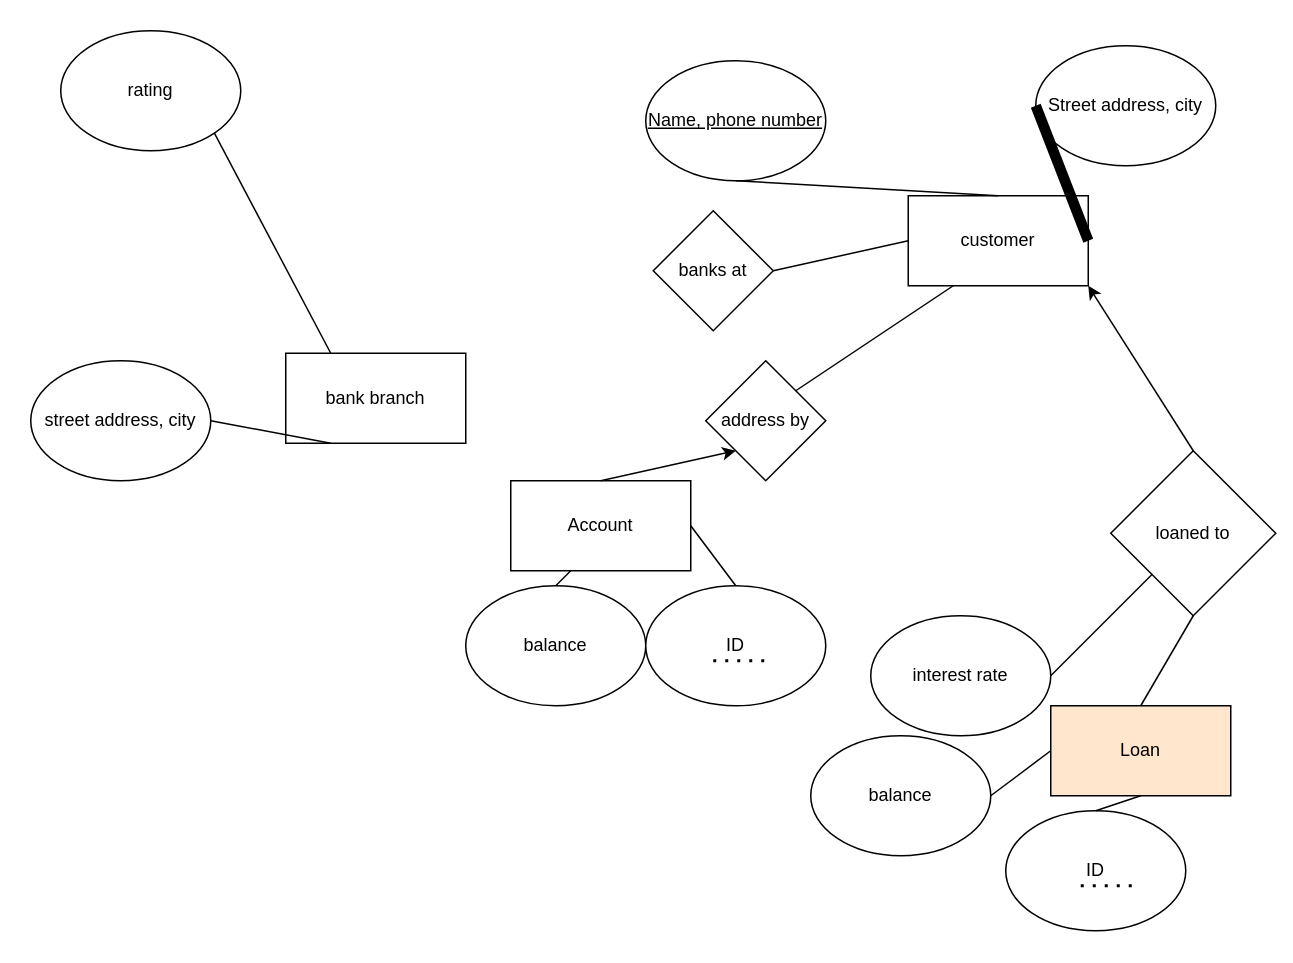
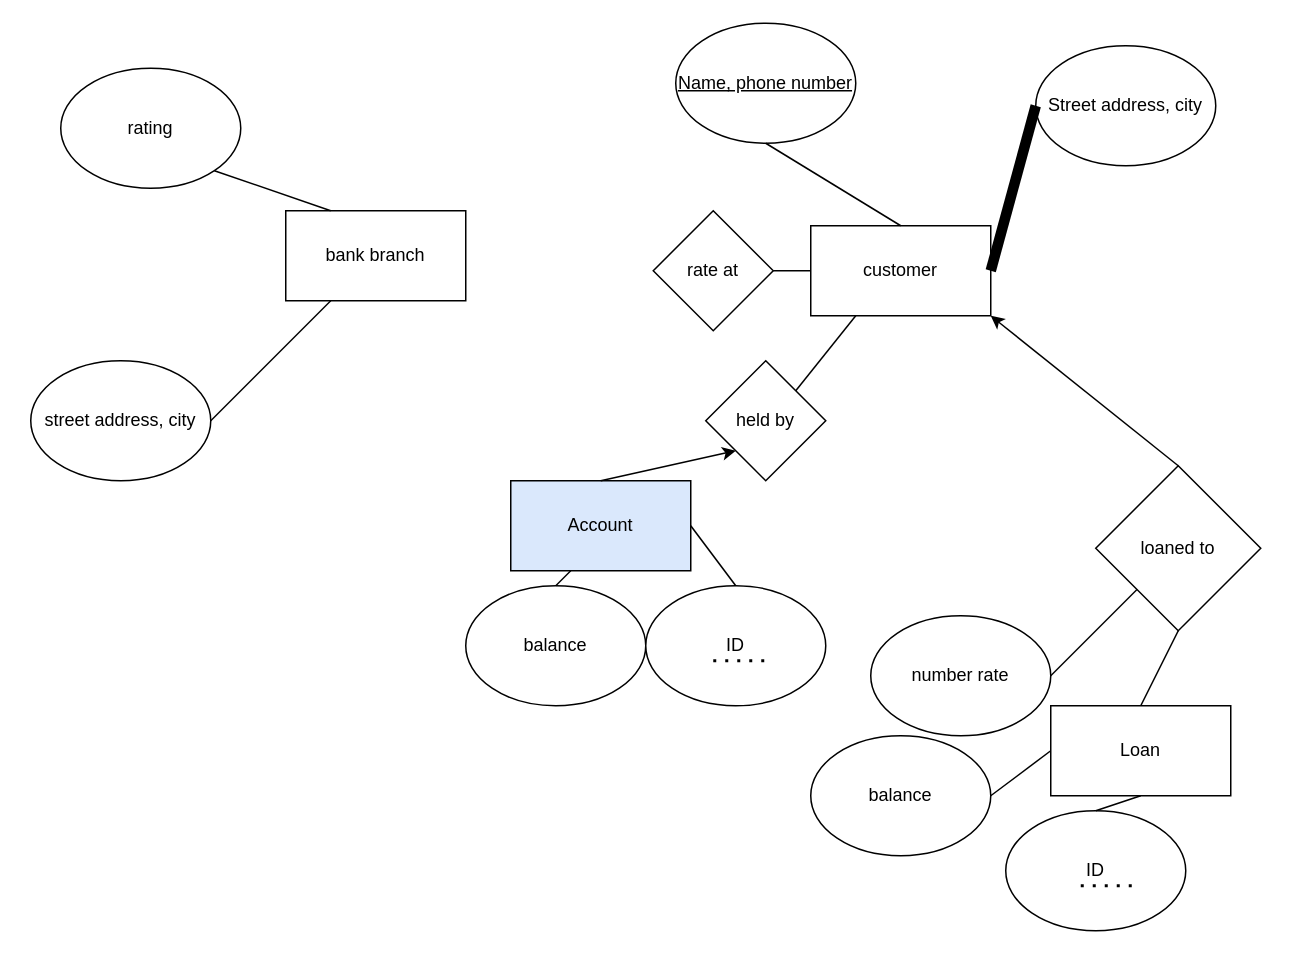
  <mxCell id="0" />
  <mxCell id="1" parent="0" />
- <mxCell id="2" value="bank branch" style="rounded=0;whiteSpace=wrap;html=1;" vertex="1" parent="1"><mxGeometry x="190" y="235" width="120" height="60" as="geometry" /></mxCell>
+ <mxCell id="2" value="bank branch" style="rounded=0;whiteSpace=wrap;html=1;" vertex="1" parent="1"><mxGeometry x="190" y="140" width="120" height="60" as="geometry" /></mxCell>
  <mxCell id="3" value="street address, city" style="ellipse;whiteSpace=wrap;html=1;" vertex="1" parent="1"><mxGeometry x="20" y="240" width="120" height="80" as="geometry" /></mxCell>
- <mxCell id="4" value="rating" style="ellipse;whiteSpace=wrap;html=1;" vertex="1" parent="1"><mxGeometry x="40" y="20" width="120" height="80" as="geometry" /></mxCell>
- <mxCell id="5" value="banks at" style="rhombus;whiteSpace=wrap;html=1;" vertex="1" parent="1"><mxGeometry x="435" y="140" width="80" height="80" as="geometry" /></mxCell>
+ <mxCell id="4" value="rating" style="ellipse;whiteSpace=wrap;html=1;" vertex="1" parent="1"><mxGeometry x="40" y="45" width="120" height="80" as="geometry" /></mxCell>
+ <mxCell id="5" value="rate at" style="rhombus;whiteSpace=wrap;html=1;" vertex="1" parent="1"><mxGeometry x="435" y="140" width="80" height="80" as="geometry" /></mxCell>
  <mxCell id="6" value="" style="endArrow=none;html=1;rounded=0;exitX=1;exitY=1;exitDx=0;exitDy=0;entryX=0.25;entryY=0;entryDx=0;entryDy=0;" edge="1" parent="1" source="4" target="2"><mxGeometry width="50" height="50" relative="1" as="geometry"><mxPoint x="250" y="380" as="sourcePoint" /><mxPoint x="300" y="330" as="targetPoint" /></mxGeometry></mxCell>
  <mxCell id="7" value="" style="endArrow=none;html=1;rounded=0;exitX=1;exitY=0.5;exitDx=0;exitDy=0;entryX=0.25;entryY=1;entryDx=0;entryDy=0;" edge="1" parent="1" source="3" target="2"><mxGeometry width="50" height="50" relative="1" as="geometry"><mxPoint x="245" y="460" as="sourcePoint" /><mxPoint x="295" y="410" as="targetPoint" /></mxGeometry></mxCell>
- <mxCell id="8" value="customer" style="rounded=0;whiteSpace=wrap;html=1;" vertex="1" parent="1"><mxGeometry x="605" y="130" width="120" height="60" as="geometry" /></mxCell>
+ <mxCell id="8" value="customer" style="rounded=0;whiteSpace=wrap;html=1;" vertex="1" parent="1"><mxGeometry x="540" y="150" width="120" height="60" as="geometry" /></mxCell>
  <mxCell id="9" value="" style="endArrow=none;html=1;rounded=0;exitX=1;exitY=0.5;exitDx=0;exitDy=0;entryX=0;entryY=0.5;entryDx=0;entryDy=0;" edge="1" parent="1" source="5" target="8"><mxGeometry width="50" height="50" relative="1" as="geometry"><mxPoint x="410" y="330" as="sourcePoint" /><mxPoint x="460" y="280" as="targetPoint" /></mxGeometry></mxCell>
- <mxCell id="10" value="&lt;u&gt;Name, phone number&lt;/u&gt;" style="ellipse;whiteSpace=wrap;html=1;" vertex="1" parent="1"><mxGeometry x="430" y="40" width="120" height="80" as="geometry" /></mxCell>
+ <mxCell id="10" value="&lt;u&gt;Name, phone number&lt;/u&gt;" style="ellipse;whiteSpace=wrap;html=1;" vertex="1" parent="1"><mxGeometry x="450" y="15" width="120" height="80" as="geometry" /></mxCell>
  <mxCell id="11" value="" style="endArrow=none;html=1;rounded=0;entryX=0.5;entryY=1;entryDx=0;entryDy=0;exitX=0.5;exitY=0;exitDx=0;exitDy=0;" edge="1" parent="1" source="8" target="10"><mxGeometry width="50" height="50" relative="1" as="geometry"><mxPoint x="410" y="330" as="sourcePoint" /><mxPoint x="460" y="280" as="targetPoint" /></mxGeometry></mxCell>
  <mxCell id="12" value="Street address, city" style="ellipse;whiteSpace=wrap;html=1;" vertex="1" parent="1"><mxGeometry x="690" y="30" width="120" height="80" as="geometry" /></mxCell>
  <mxCell id="13" value="" style="endArrow=none;html=1;rounded=0;entryX=0;entryY=0.5;entryDx=0;entryDy=0;exitX=1;exitY=0.5;exitDx=0;exitDy=0;strokeColor=default;strokeWidth=7;" edge="1" parent="1" source="8" target="12"><mxGeometry width="50" height="50" relative="1" as="geometry"><mxPoint x="410" y="330" as="sourcePoint" /><mxPoint x="460" y="280" as="targetPoint" /></mxGeometry></mxCell>
- <mxCell id="14" value="Account" style="rounded=0;whiteSpace=wrap;html=1;" vertex="1" parent="1"><mxGeometry x="340" y="320" width="120" height="60" as="geometry" /></mxCell>
- <mxCell id="15" value="Loan" style="rounded=0;whiteSpace=wrap;html=1;fillColor=#ffe6cc;" vertex="1" parent="1"><mxGeometry x="700" y="470" width="120" height="60" as="geometry" /></mxCell>
+ <mxCell id="14" value="Account" style="rounded=0;whiteSpace=wrap;html=1;fillColor=#dae8fc;" vertex="1" parent="1"><mxGeometry x="340" y="320" width="120" height="60" as="geometry" /></mxCell>
+ <mxCell id="15" value="Loan" style="rounded=0;whiteSpace=wrap;html=1;" vertex="1" parent="1"><mxGeometry x="700" y="470" width="120" height="60" as="geometry" /></mxCell>
  <mxCell id="16" value="balance" style="ellipse;whiteSpace=wrap;html=1;" vertex="1" parent="1"><mxGeometry x="310" y="390" width="120" height="80" as="geometry" /></mxCell>
  <mxCell id="17" value="ID" style="ellipse;whiteSpace=wrap;html=1;" vertex="1" parent="1"><mxGeometry x="430" y="390" width="120" height="80" as="geometry" /></mxCell>
  <mxCell id="18" value="ID" style="ellipse;whiteSpace=wrap;html=1;" vertex="1" parent="1"><mxGeometry x="670" y="540" width="120" height="80" as="geometry" /></mxCell>
- <mxCell id="19" value="interest rate" style="ellipse;whiteSpace=wrap;html=1;" vertex="1" parent="1"><mxGeometry x="580" y="410" width="120" height="80" as="geometry" /></mxCell>
+ <mxCell id="19" value="number rate" style="ellipse;whiteSpace=wrap;html=1;" vertex="1" parent="1"><mxGeometry x="580" y="410" width="120" height="80" as="geometry" /></mxCell>
  <mxCell id="20" value="balance" style="ellipse;whiteSpace=wrap;html=1;" vertex="1" parent="1"><mxGeometry x="540" y="490" width="120" height="80" as="geometry" /></mxCell>
- <mxCell id="21" value="loaned to" style="rhombus;whiteSpace=wrap;html=1;" vertex="1" parent="1"><mxGeometry x="740" y="300" width="110" height="110" as="geometry" /></mxCell>
+ <mxCell id="21" value="loaned to" style="rhombus;whiteSpace=wrap;html=1;" vertex="1" parent="1"><mxGeometry x="730" y="310" width="110" height="110" as="geometry" /></mxCell>
  <mxCell id="22" value="" style="endArrow=none;html=1;rounded=0;strokeColor=default;strokeWidth=1;exitX=1;exitY=0.5;exitDx=0;exitDy=0;" edge="1" parent="1" source="19" target="21"><mxGeometry width="50" height="50" relative="1" as="geometry"><mxPoint x="870" y="390" as="sourcePoint" /><mxPoint x="920" y="340" as="targetPoint" /></mxGeometry></mxCell>
  <mxCell id="23" value="" style="endArrow=none;html=1;rounded=0;strokeColor=default;strokeWidth=1;exitX=1;exitY=0.5;exitDx=0;exitDy=0;" edge="1" parent="1" source="20"><mxGeometry width="50" height="50" relative="1" as="geometry"><mxPoint x="870" y="390" as="sourcePoint" /><mxPoint x="700" y="500" as="targetPoint" /></mxGeometry></mxCell>
  <mxCell id="24" value="" style="endArrow=none;html=1;rounded=0;strokeColor=default;strokeWidth=1;exitX=0.5;exitY=0;exitDx=0;exitDy=0;entryX=0.5;entryY=1;entryDx=0;entryDy=0;" edge="1" parent="1" source="18" target="15"><mxGeometry width="50" height="50" relative="1" as="geometry"><mxPoint x="870" y="390" as="sourcePoint" /><mxPoint x="920" y="340" as="targetPoint" /></mxGeometry></mxCell>
  <mxCell id="25" value="" style="endArrow=none;html=1;rounded=0;strokeColor=default;strokeWidth=1;exitX=0.5;exitY=0;exitDx=0;exitDy=0;entryX=0.5;entryY=1;entryDx=0;entryDy=0;" edge="1" parent="1" source="15" target="21"><mxGeometry width="50" height="50" relative="1" as="geometry"><mxPoint x="870" y="390" as="sourcePoint" /><mxPoint x="920" y="340" as="targetPoint" /></mxGeometry></mxCell>
  <mxCell id="26" value="" style="endArrow=classic;html=1;rounded=0;strokeColor=default;strokeWidth=1;exitX=0.5;exitY=0;exitDx=0;exitDy=0;entryX=1;entryY=1;entryDx=0;entryDy=0;" edge="1" parent="1" source="21" target="8"><mxGeometry width="50" height="50" relative="1" as="geometry"><mxPoint x="410" y="350" as="sourcePoint" /><mxPoint x="460" y="300" as="targetPoint" /></mxGeometry></mxCell>
  <mxCell id="27" value="" style="endArrow=none;html=1;rounded=0;strokeColor=default;strokeWidth=1;exitX=0.5;exitY=0;exitDx=0;exitDy=0;" edge="1" parent="1" source="16"><mxGeometry width="50" height="50" relative="1" as="geometry"><mxPoint x="410" y="350" as="sourcePoint" /><mxPoint x="380" y="380" as="targetPoint" /></mxGeometry></mxCell>
  <mxCell id="28" value="" style="endArrow=none;html=1;rounded=0;strokeColor=default;strokeWidth=1;exitX=0.5;exitY=0;exitDx=0;exitDy=0;entryX=1;entryY=0.5;entryDx=0;entryDy=0;" edge="1" parent="1" source="17" target="14"><mxGeometry width="50" height="50" relative="1" as="geometry"><mxPoint x="410" y="350" as="sourcePoint" /><mxPoint x="460" y="300" as="targetPoint" /></mxGeometry></mxCell>
  <mxCell id="29" value="" style="endArrow=none;dashed=1;html=1;dashPattern=1 3;strokeWidth=2;rounded=0;strokeColor=default;" edge="1" parent="1"><mxGeometry width="50" height="50" relative="1" as="geometry"><mxPoint x="475" y="440" as="sourcePoint" /><mxPoint x="515" y="440" as="targetPoint" /></mxGeometry></mxCell>
  <mxCell id="30" value="" style="endArrow=none;dashed=1;html=1;dashPattern=1 3;strokeWidth=2;rounded=0;strokeColor=default;" edge="1" parent="1"><mxGeometry width="50" height="50" relative="1" as="geometry"><mxPoint x="720" y="590" as="sourcePoint" /><mxPoint x="760" y="590" as="targetPoint" /></mxGeometry></mxCell>
- <mxCell id="31" value="address by" style="rhombus;whiteSpace=wrap;html=1;" vertex="1" parent="1"><mxGeometry x="470" y="240" width="80" height="80" as="geometry" /></mxCell>
+ <mxCell id="31" value="held by" style="rhombus;whiteSpace=wrap;html=1;" vertex="1" parent="1"><mxGeometry x="470" y="240" width="80" height="80" as="geometry" /></mxCell>
  <mxCell id="32" value="" style="endArrow=classic;html=1;rounded=0;strokeColor=default;strokeWidth=1;exitX=0.5;exitY=0;exitDx=0;exitDy=0;entryX=0;entryY=1;entryDx=0;entryDy=0;" edge="1" parent="1" source="14" target="31"><mxGeometry width="50" height="50" relative="1" as="geometry"><mxPoint x="410" y="350" as="sourcePoint" /><mxPoint x="460" y="300" as="targetPoint" /></mxGeometry></mxCell>
  <mxCell id="33" value="" style="endArrow=none;html=1;rounded=0;strokeColor=default;strokeWidth=1;exitX=1;exitY=0;exitDx=0;exitDy=0;entryX=0.25;entryY=1;entryDx=0;entryDy=0;" edge="1" parent="1" source="31" target="8"><mxGeometry width="50" height="50" relative="1" as="geometry"><mxPoint x="410" y="350" as="sourcePoint" /><mxPoint x="460" y="300" as="targetPoint" /></mxGeometry></mxCell>
